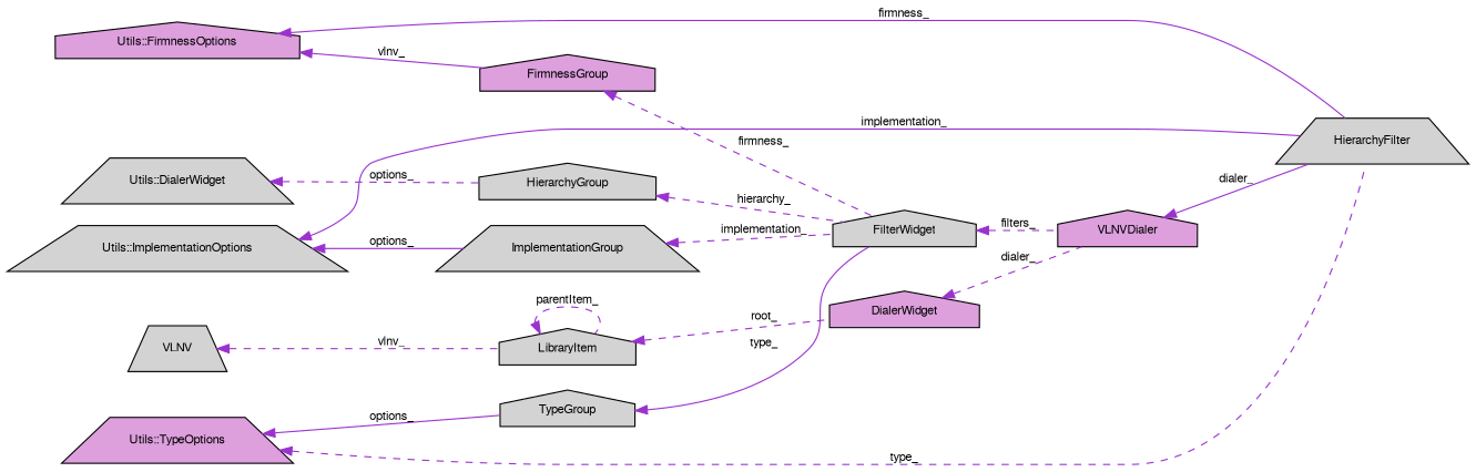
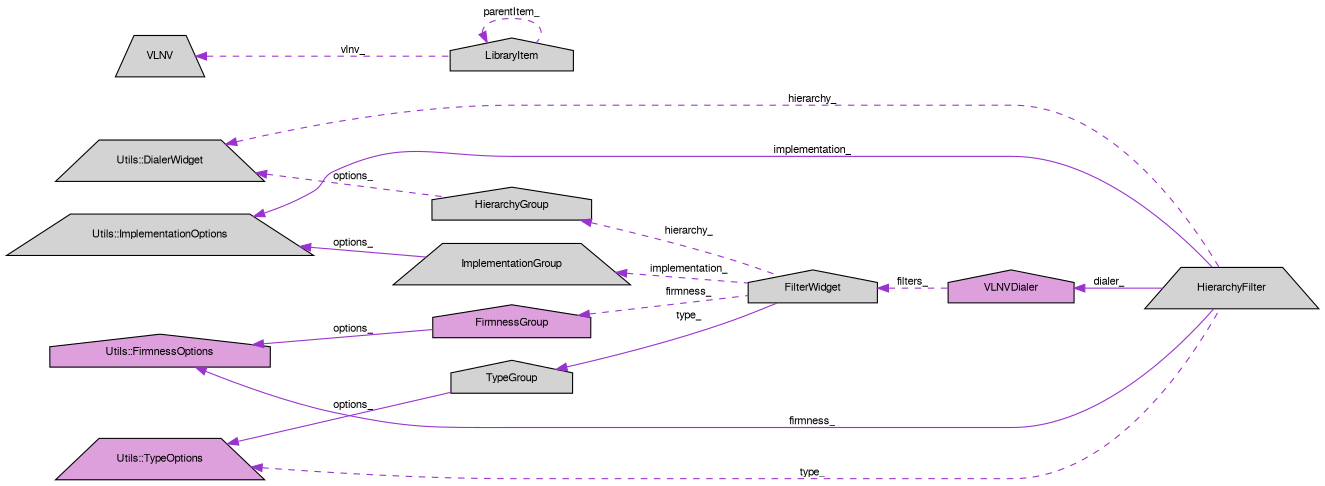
  digraph {
    rankdir=LR
    node [color=black fillcolor=lightgrey fontname=FreeSans fontsize=10 shape=house style=filled]
    edge [color=darkorchid3 dir=back fontname=FreeSans fontsize=10 labelfontname=FreeSans labelfontsize=10 style=dashed]
    n1 [fontcolor=black height=0.2 label=HierarchyFilter shape=trapezium width=0.4]
    n2 [height=0.2 label="Utils::DialerWidget" shape=trapezium width=0.4]
    n3 [height=0.2 label=HierarchyGroup width=0.4]
    n4 [height=0.2 label=FilterWidget width=0.4]
    n5 [height=0.2 label="Utils::ImplementationOptions" shape=trapezium width=0.4]
    n6 [height=0.2 label=ImplementationGroup shape=trapezium width=0.4]
    n7 [fillcolor=plum height=0.2 label=VLNVDialer width=0.4]
    n8 [fillcolor=plum height=0.2 label=FirmnessGroup width=0.4]
    n9 [fillcolor=plum height=0.2 label="Utils::FirmnessOptions" width=0.4]
    n10 [height=0.2 label=TypeGroup width=0.4]
    n11 [fillcolor=plum height=0.2 label="Utils::TypeOptions" shape=trapezium width=0.4]
-   n12 [fillcolor=plum height=0.2 label=DialerWidget width=0.4]
    n13 [height=0.2 label=LibraryItem width=0.4]
    n14 [height=0.2 label=VLNV shape=trapezium width=0.4]
+   n2 -> n1 [label=hierarchy_]
    n2 -> n3 [label=options_]
    n3 -> n4 [label=hierarchy_]
    n4 -> n7 [label=filters_]
    n5 -> n1 [label=implementation_ style=solid]
    n5 -> n6 [label=options_ style=solid]
    n6 -> n4 [label=implementation_]
    n7 -> n1 [label=dialer_ style=solid]
    n8 -> n4 [label=firmness_]
    n9 -> n1 [label=firmness_ style=solid]
-   n9 -> n8 [label=vlnv_ style=solid]
+   n9 -> n8 [label=options_ style=solid]
    n10 -> n4 [label=type_ style=solid]
    n11 -> n1 [label=type_]
    n11 -> n10 [label=options_ style=solid]
-   n12 -> n7 [label=dialer_]
-   n13 -> n12 [label=root_]
    n13 -> n13 [label=parentItem_]
    n14 -> n13 [label=vlnv_]
  }
